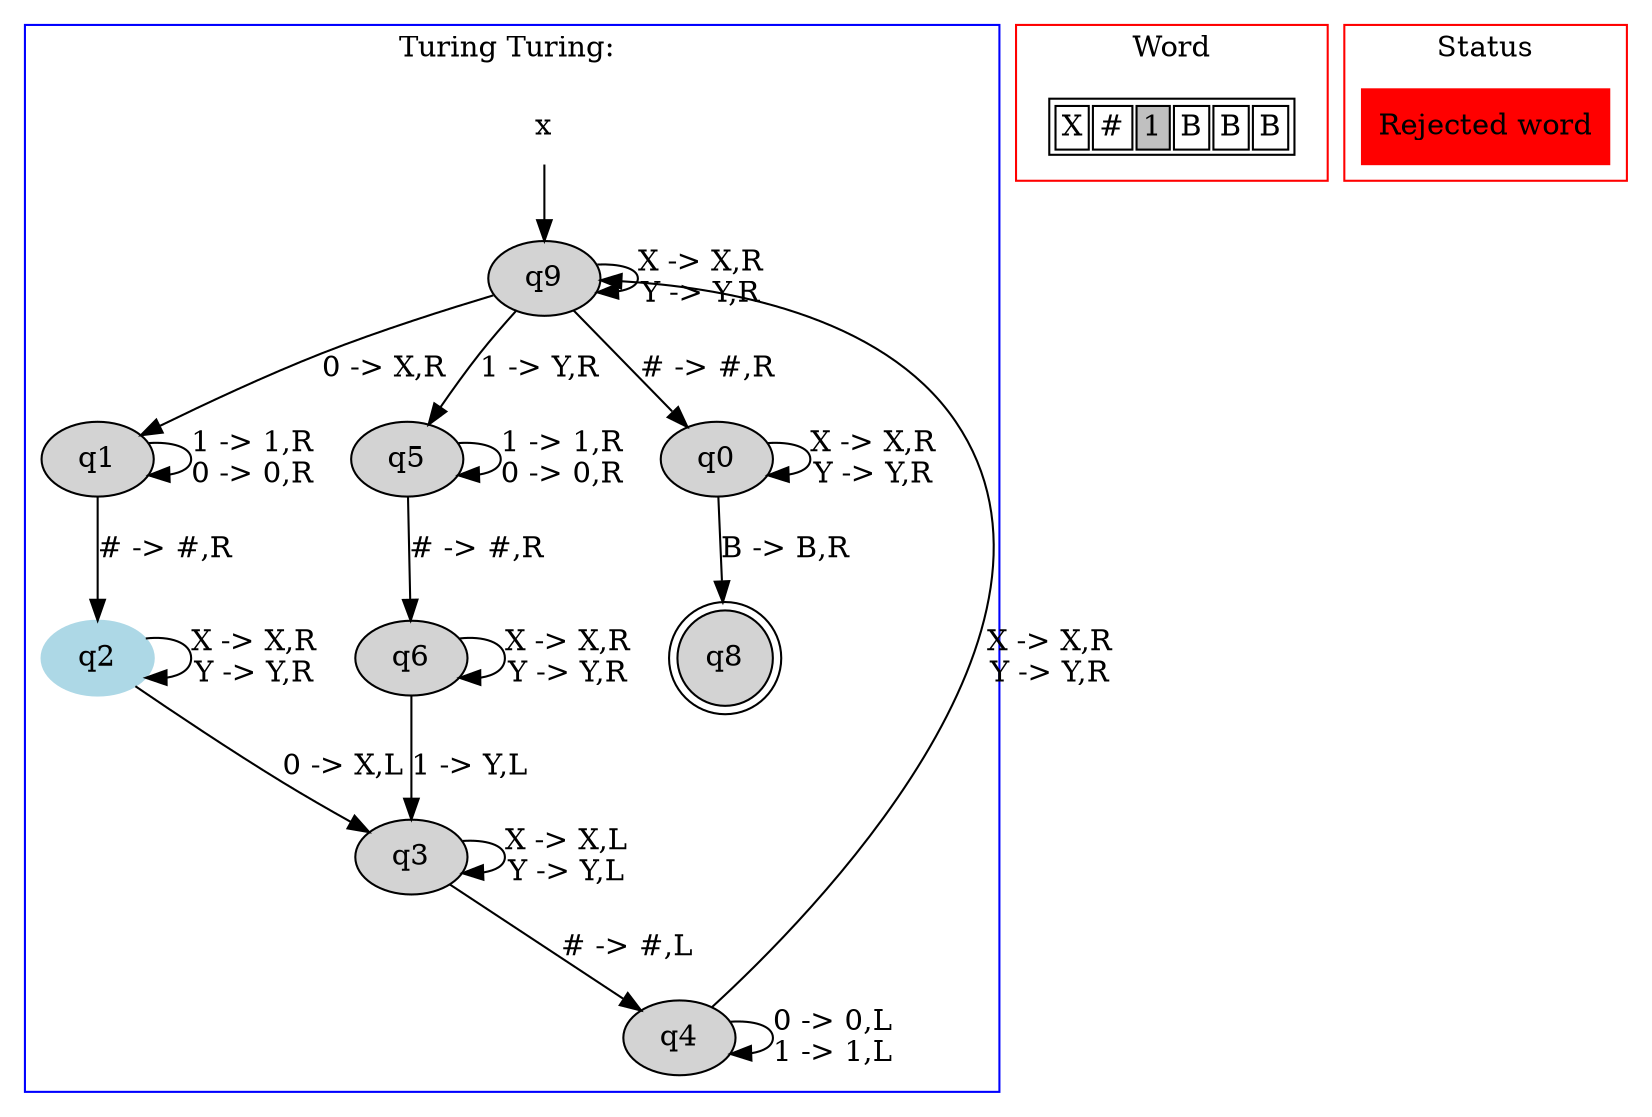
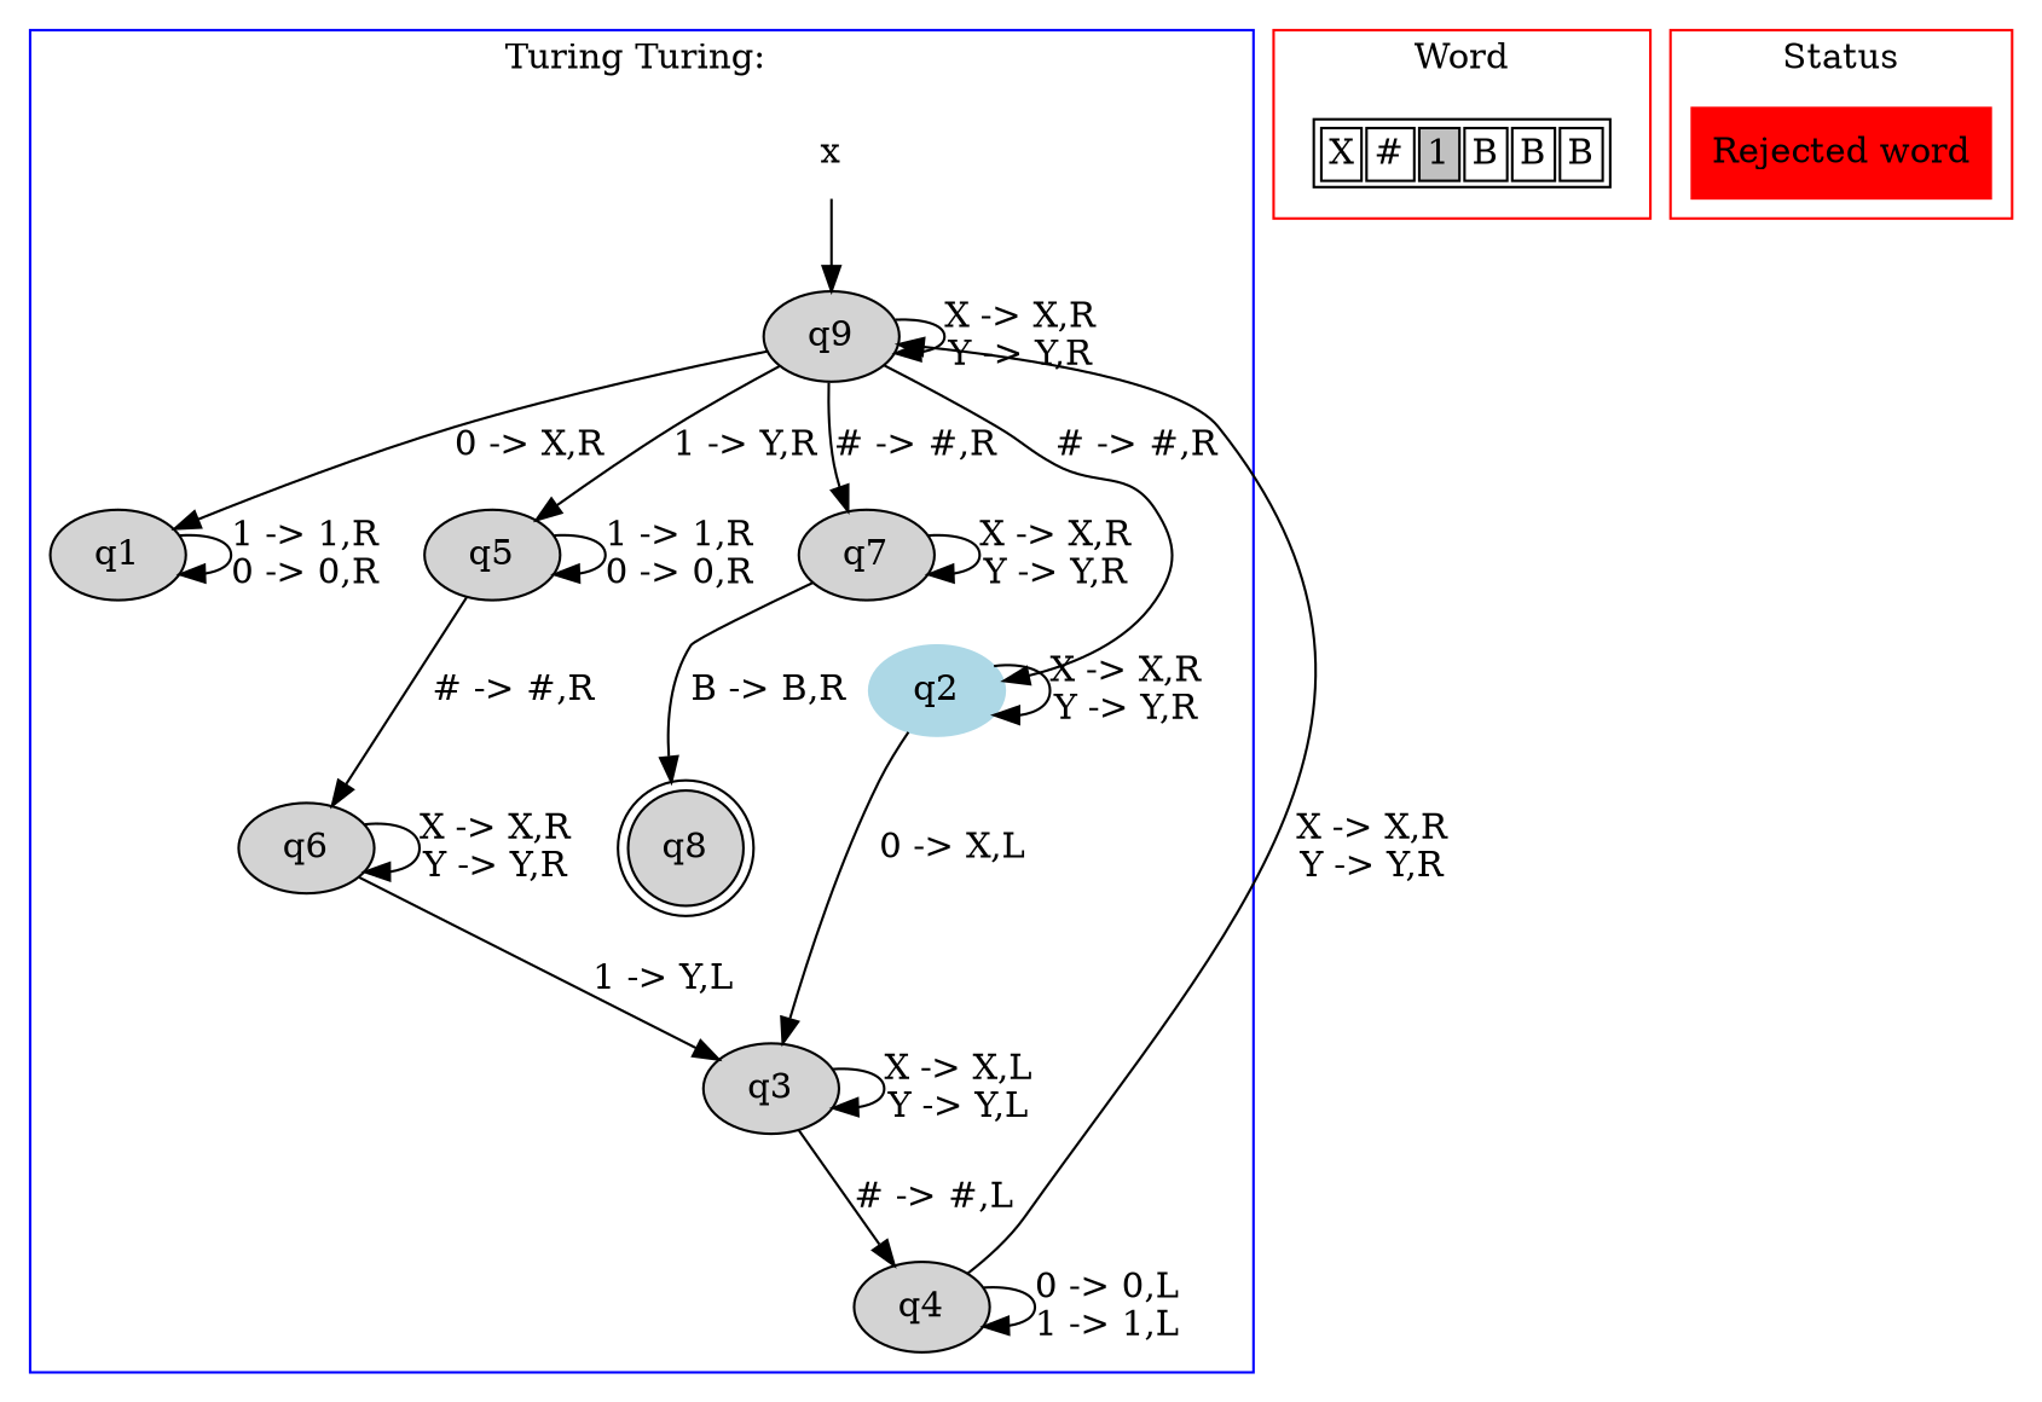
  digraph {
    node [style=filled]
    n1 [label=q9]
    q1
    q5
-   q7 [label=q0]
+   q7
    q2 [color=lightblue]
    q3
    q4
    q6
    q8 [shape=doublecircle]
    x [color=white]
    n11 [label=<<TABLE> <TR> <TD><FONT>X</FONT></TD> <TD><FONT>#</FONT></TD> <TD BGCOLOR="gray"><FONT>1</FONT></TD> <TD><FONT>B</FONT></TD> <TD><FONT>B</FONT></TD> <TD><FONT>B</FONT></TD> </TR> </TABLE>> shape=plaintext style=""]
    n12 [color=red label="Rejected word" shape=rect]
    subgraph cluster_1 {
      color=blue
      label="Turing Turing: "
      n1
      q1
      q5
      q7
      q2
      q3
      q4
      q6
      q8
      x
    }
    subgraph cluster_2 {
      color=red
      label=Word
      n11
    }
    subgraph cluster_3 {
      color=red
      label=Status
      n12
    }
    n1 -> n1 [label="X -> X,R\nY -> Y,R"]
    n1 -> q1 [label="0 -> X,R"]
    n1 -> q5 [label="1 -> Y,R"]
    n1 -> q7 [label="# -> #,R"]
    q1 -> q1 [label="1 -> 1,R\n0 -> 0,R"]
-   q1 -> q2 [label="# -> #,R"]
+   n1 -> q2 [label="# -> #,R"]
    q5 -> q5 [label="1 -> 1,R\n0 -> 0,R"]
    q5 -> q6 [label="# -> #,R"]
    q7 -> q7 [label="X -> X,R\nY -> Y,R"]
    q7 -> q8 [label="B -> B,R"]
    q2 -> q2 [label="X -> X,R\nY -> Y,R"]
    q2 -> q3 [label="0 -> X,L"]
    q3 -> q3 [label="X -> X,L\nY -> Y,L"]
    q3 -> q4 [label="# -> #,L"]
    q4 -> n1 [label="X -> X,R\nY -> Y,R"]
    q4 -> q4 [label="0 -> 0,L\n1 -> 1,L"]
    q6 -> q3 [label="1 -> Y,L"]
    q6 -> q6 [label="X -> X,R\nY -> Y,R"]
    x -> n1
  }
